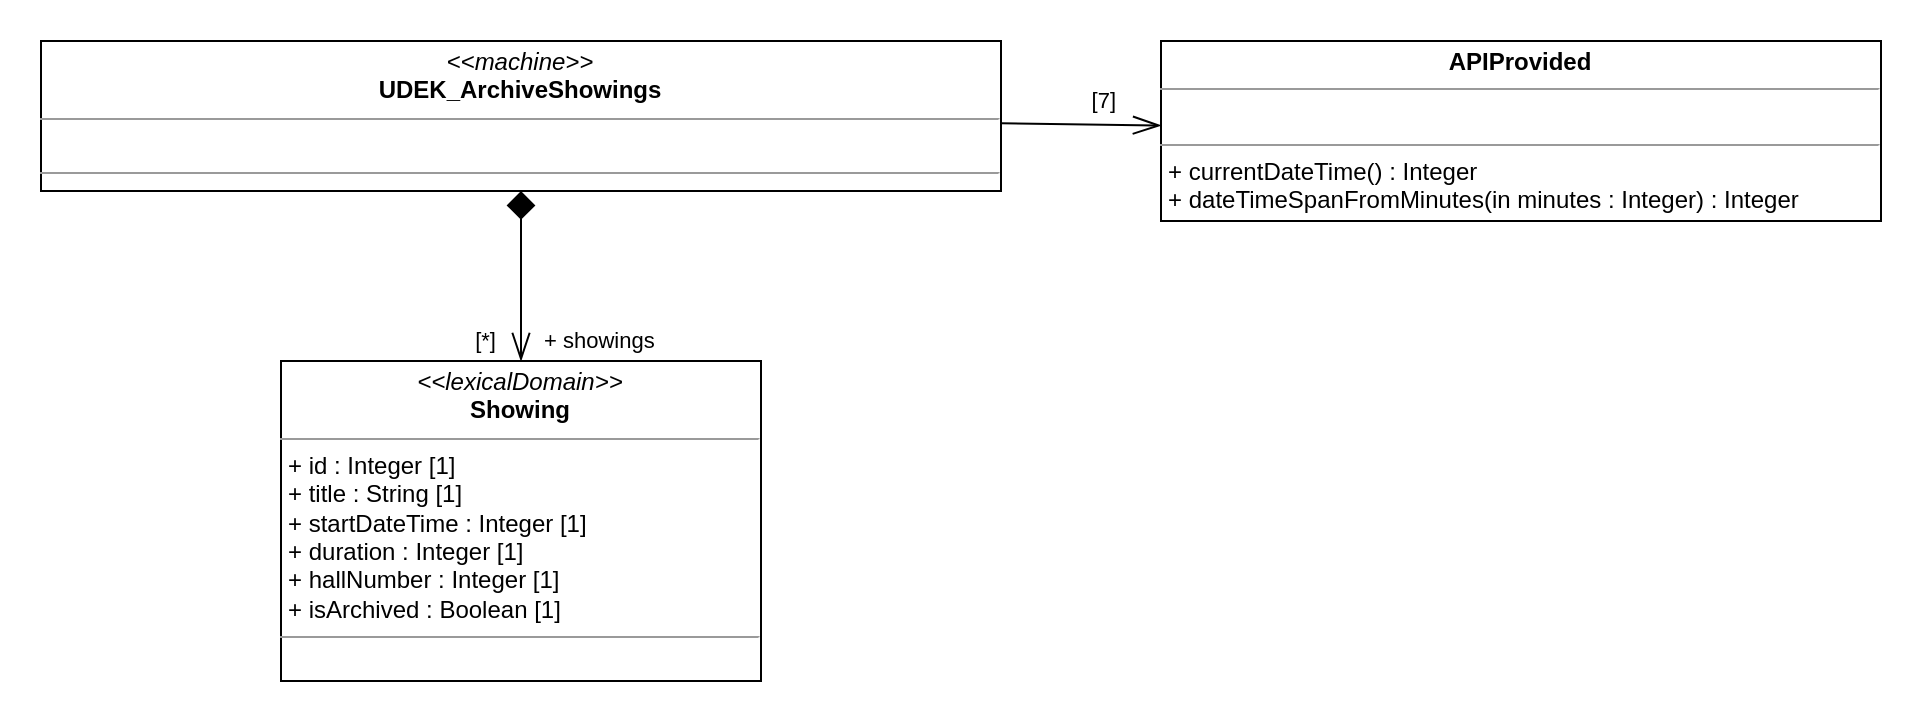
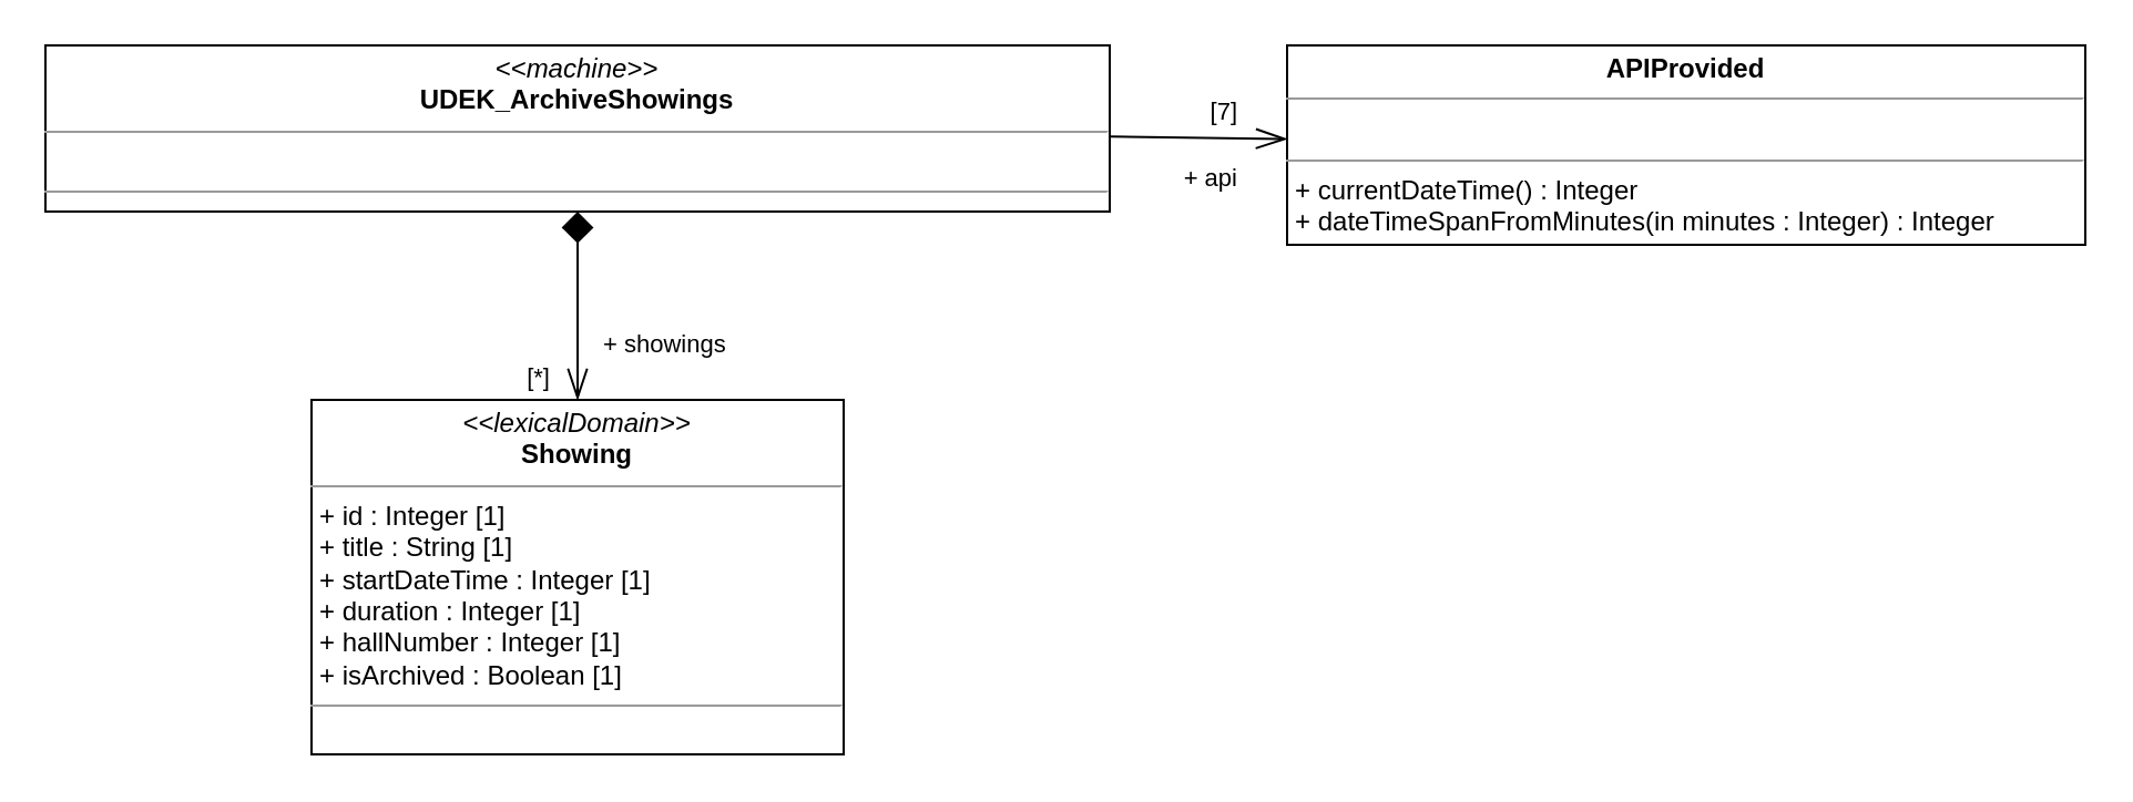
  <mxCell id="0" />
  <mxCell id="1" parent="0" />
  <mxCell id="2" style="edgeStyle=none;shape=connector;rounded=0;orthogonalLoop=1;jettySize=auto;html=1;labelBackgroundColor=default;fontFamily=Helvetica;fontSize=11;fontColor=default;startArrow=diamond;startFill=1;endArrow=openThin;endFill=0;startSize=12;endSize=12;strokeColor=default;" parent="1" source="3" target="4" edge="1"><mxGeometry relative="1" as="geometry" /></mxCell>
  <mxCell id="3" value="&lt;p style=&quot;margin: 0px ; margin-top: 4px ; text-align: center&quot;&gt;&lt;i&gt;&amp;lt;&amp;lt;machine&amp;gt;&amp;gt;&lt;/i&gt;&lt;br&gt;&lt;b&gt;UDEK_ArchiveShowings&lt;/b&gt;&lt;/p&gt;&lt;hr size=&quot;1&quot;&gt;&lt;p style=&quot;margin: 0px ; margin-left: 4px&quot;&gt;&lt;br&gt;&lt;/p&gt;&lt;hr size=&quot;1&quot;&gt;&lt;p style=&quot;margin: 0px ; margin-left: 4px&quot;&gt;+ checkStarted()&lt;/p&gt;" style="verticalAlign=top;align=left;overflow=fill;fontSize=12;fontFamily=Helvetica;html=1;rounded=0;shadow=0;glass=0;comic=0;sketch=0;pointerEvents=1;fontColor=default;gradientColor=none;container=0;" parent="1" vertex="1"><mxGeometry x="20" y="20" width="480" height="75" as="geometry" /></mxCell>
  <mxCell id="4" value="&lt;p style=&quot;margin: 0px ; margin-top: 4px ; text-align: center&quot;&gt;&lt;i&gt;&amp;lt;&amp;lt;lexicalDomain&amp;gt;&amp;gt;&lt;/i&gt;&lt;br&gt;&lt;b&gt;Showing&lt;/b&gt;&lt;/p&gt;&lt;hr size=&quot;1&quot;&gt;&lt;p style=&quot;margin: 0px 0px 0px 4px&quot;&gt;+ id : Integer [1]&lt;br&gt;&lt;/p&gt;&lt;p style=&quot;margin: 0px 0px 0px 4px&quot;&gt;+ title : String [1]&lt;/p&gt;&lt;p style=&quot;margin: 0px 0px 0px 4px&quot;&gt;+ startDateTime : Integer [1]&lt;/p&gt;&lt;p style=&quot;margin: 0px 0px 0px 4px&quot;&gt;+ duration : Integer [1]&lt;/p&gt;&lt;p style=&quot;margin: 0px 0px 0px 4px&quot;&gt;+ hallNumber : Integer [1]&lt;/p&gt;&lt;p style=&quot;margin: 0px 0px 0px 4px&quot;&gt;+ isArchived : Boolean [1]&lt;/p&gt;&lt;hr size=&quot;1&quot;&gt;&lt;p style=&quot;margin: 0px ; margin-left: 4px&quot;&gt;&lt;br&gt;&lt;/p&gt;" style="verticalAlign=top;align=left;overflow=fill;fontSize=12;fontFamily=Helvetica;html=1;rounded=0;shadow=0;glass=0;comic=0;sketch=0;pointerEvents=1;fontColor=default;gradientColor=none;container=0;" parent="1" vertex="1"><mxGeometry x="140" y="180" width="240" height="160" as="geometry" /></mxCell>
- <mxCell id="5" value="+ showings" style="text;html=1;strokeColor=none;fillColor=none;align=left;verticalAlign=middle;whiteSpace=wrap;rounded=0;fontFamily=Helvetica;fontSize=11;fontColor=default;" parent="1" vertex="1"><mxGeometry x="270" y="160" width="60" height="20" as="geometry" /></mxCell>
+ <mxCell id="5" value="+ showings" style="text;html=1;strokeColor=none;fillColor=none;align=left;verticalAlign=middle;whiteSpace=wrap;rounded=0;fontFamily=Helvetica;fontSize=11;fontColor=default;" parent="1" vertex="1"><mxGeometry x="270" y="145" width="60" height="20" as="geometry" /></mxCell>
  <mxCell id="6" value="[*]" style="text;html=1;strokeColor=none;fillColor=none;align=right;verticalAlign=middle;whiteSpace=wrap;rounded=0;fontFamily=Helvetica;fontSize=11;fontColor=default;" parent="1" vertex="1"><mxGeometry x="230" y="160" width="20" height="20" as="geometry" /></mxCell>
  <mxCell id="7" value="&lt;p style=&quot;margin: 0px ; margin-top: 4px ; text-align: center&quot;&gt;&lt;b&gt;APIProvided&lt;/b&gt;&lt;/p&gt;&lt;hr size=&quot;1&quot;&gt;&lt;p style=&quot;margin: 0px ; margin-left: 4px&quot;&gt;&lt;br&gt;&lt;/p&gt;&lt;hr size=&quot;1&quot;&gt;&lt;p style=&quot;margin: 0px ; margin-left: 4px&quot;&gt;+ currentDateTime() : Integer&lt;/p&gt;&lt;p style=&quot;margin: 0px ; margin-left: 4px&quot;&gt;+ dateTimeSpanFromMinutes(in minutes : Integer) : Integer&lt;/p&gt;" style="verticalAlign=top;align=left;overflow=fill;fontSize=12;fontFamily=Helvetica;html=1;" vertex="1" parent="1"><mxGeometry x="580" y="20" width="360" height="90" as="geometry" /></mxCell>
  <mxCell id="8" style="rounded=0;orthogonalLoop=1;jettySize=auto;html=1;startArrow=none;startFill=0;endArrow=openThin;endFill=0;endSize=12;startSize=12;" edge="1" parent="1" target="7" source="3"><mxGeometry relative="1" as="geometry"><mxPoint x="500" y="65" as="sourcePoint" /><mxPoint x="500" y="-80" as="targetPoint" /></mxGeometry></mxCell>
  <mxCell id="9" value="[7]" style="text;html=1;strokeColor=none;fillColor=none;align=right;verticalAlign=middle;whiteSpace=wrap;rounded=0;fontFamily=Helvetica;fontSize=11;fontColor=default;" vertex="1" parent="1"><mxGeometry x="540" y="40" width="20" height="20" as="geometry" /></mxCell>
+ <mxCell id="10" value="+ api" style="text;html=1;strokeColor=none;fillColor=none;align=right;verticalAlign=middle;whiteSpace=wrap;rounded=0;fontFamily=Helvetica;fontSize=11;fontColor=default;" vertex="1" parent="1"><mxGeometry x="530" y="70" width="30" height="20" as="geometry" /></mxCell>
